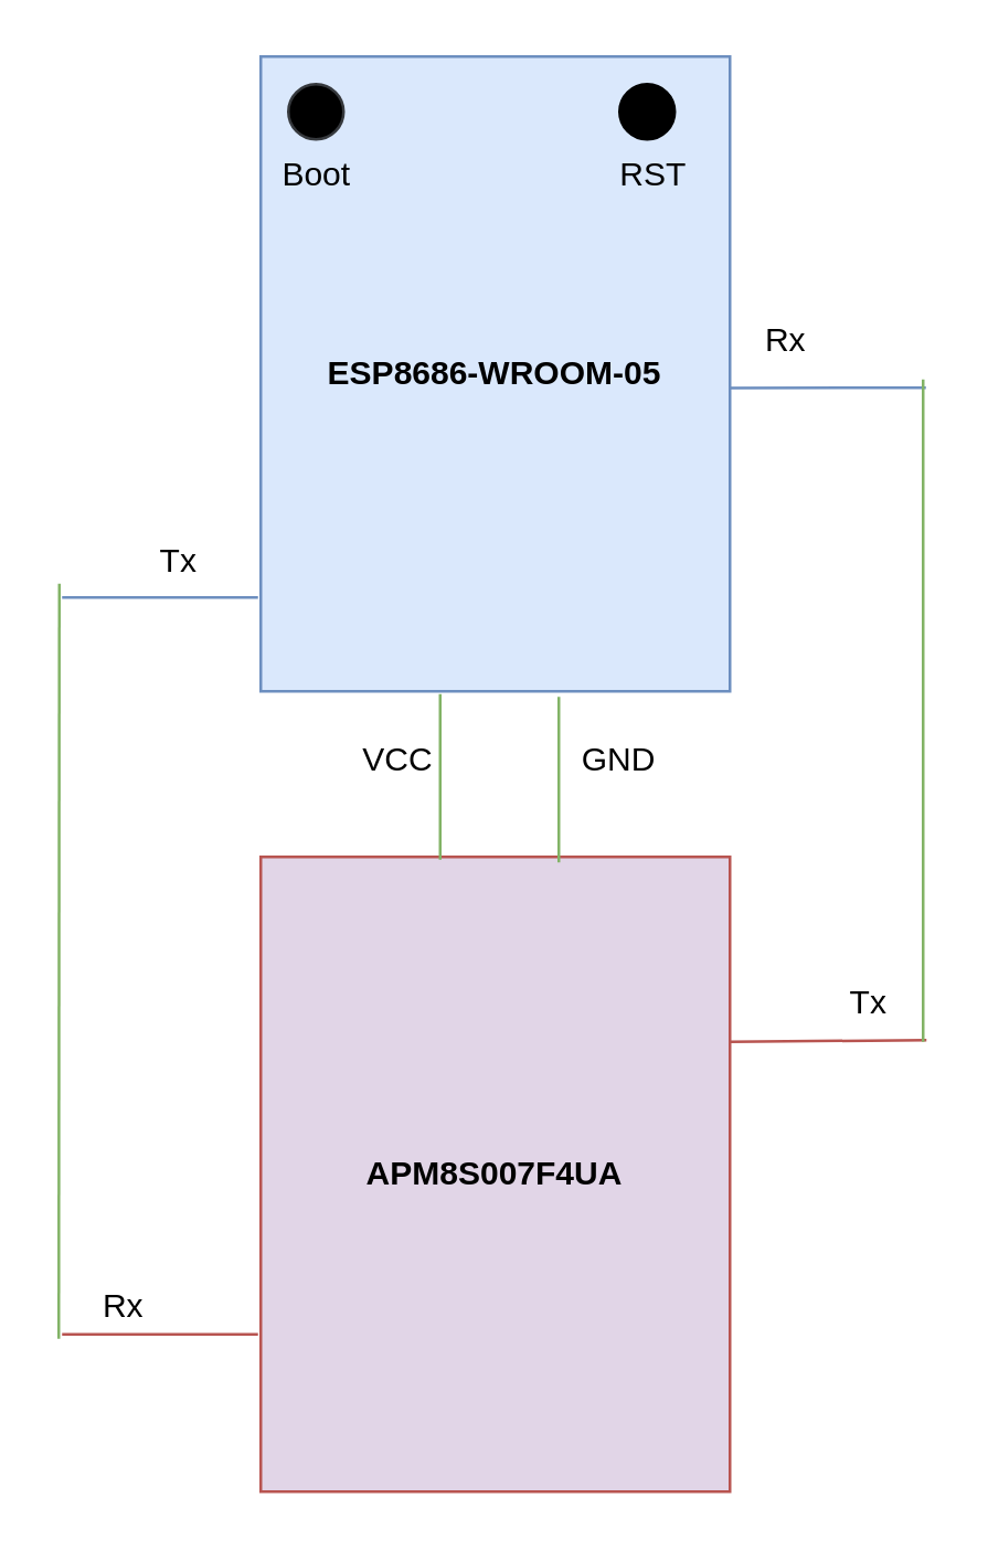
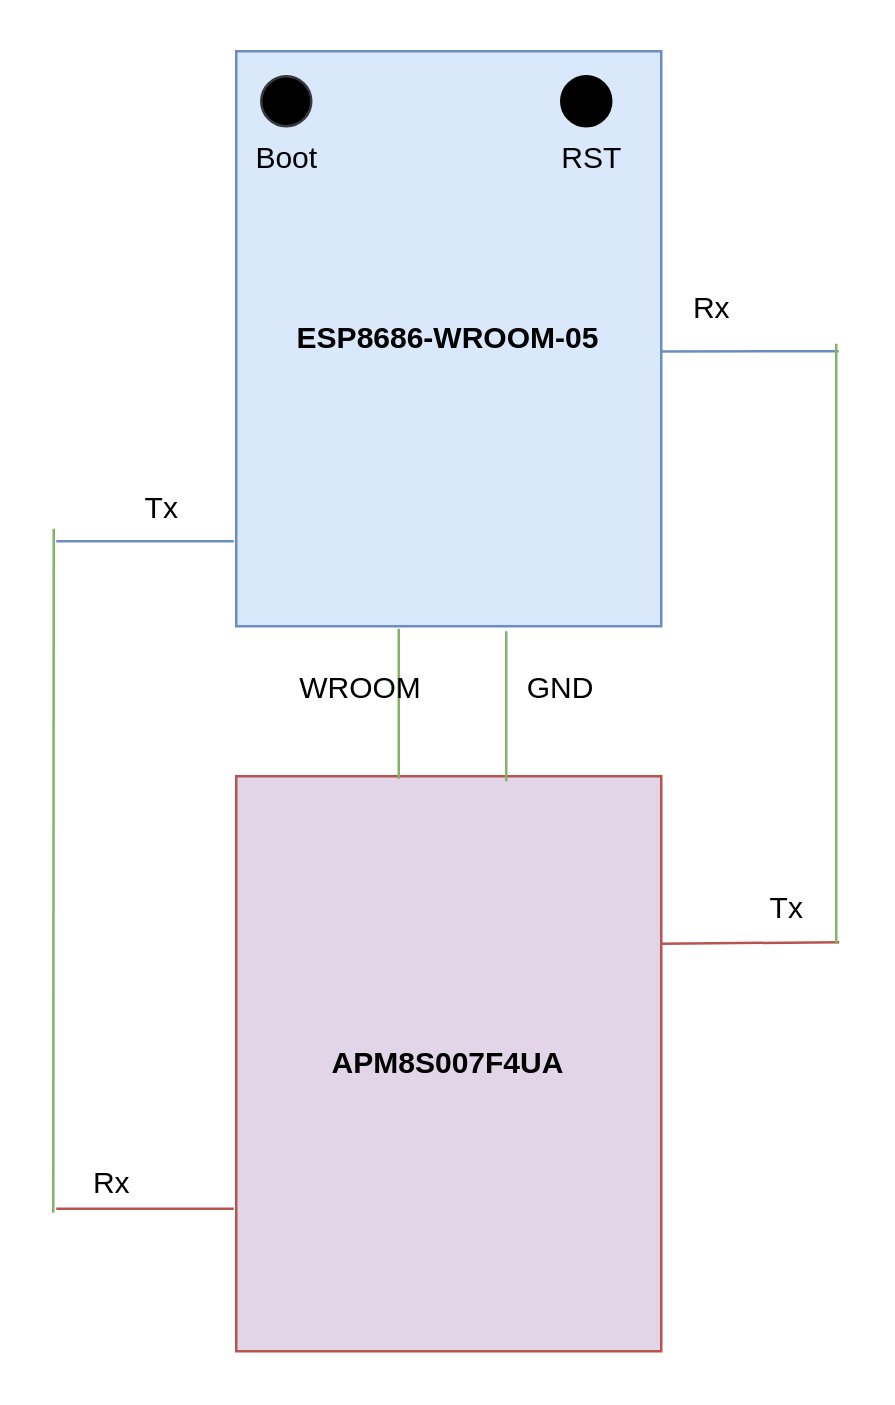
  <mxCell id="0" />
  <mxCell id="1" parent="0" />
  <mxCell id="2" value="&lt;b&gt;ESP8686-WROOM-05&lt;/b&gt;" style="rounded=0;whiteSpace=wrap;html=1;fillColor=#dae8fc;strokeColor=#6c8ebf;" vertex="1" parent="1"><mxGeometry x="94" y="20" width="170" height="230" as="geometry" /></mxCell>
  <mxCell id="3" value="" style="ellipse;whiteSpace=wrap;html=1;aspect=fixed;strokeColor=#36393d;fillColor=#000000;" vertex="1" parent="1"><mxGeometry x="104" y="30" width="20" height="20" as="geometry" /></mxCell>
  <mxCell id="4" value="" style="ellipse;whiteSpace=wrap;html=1;aspect=fixed;strokeColor=default;fillColor=#000000;" vertex="1" parent="1"><mxGeometry x="224" y="30" width="20" height="20" as="geometry" /></mxCell>
  <mxCell id="5" value="Boot" style="text;html=1;align=center;verticalAlign=middle;whiteSpace=wrap;rounded=0;" vertex="1" parent="1"><mxGeometry x="76.5" y="53" width="75" height="20" as="geometry" /></mxCell>
  <mxCell id="6" value="RST" style="text;html=1;align=center;verticalAlign=middle;whiteSpace=wrap;rounded=0;" vertex="1" parent="1"><mxGeometry x="198.5" y="53" width="75" height="20" as="geometry" /></mxCell>
  <mxCell id="7" value="&lt;b&gt;APM8S007F4UA&lt;/b&gt;" style="rounded=0;whiteSpace=wrap;html=1;fillColor=#e1d5e7;strokeColor=#b85450;" vertex="1" parent="1"><mxGeometry x="94" y="310" width="170" height="230" as="geometry" /></mxCell>
  <mxCell id="8" value="" style="endArrow=none;html=1;rounded=0;fillColor=#d5e8d4;strokeColor=#82b366;" edge="1" parent="1"><mxGeometry width="50" height="50" relative="1" as="geometry"><mxPoint x="159" y="311" as="sourcePoint" /><mxPoint x="159" y="251" as="targetPoint" /></mxGeometry></mxCell>
  <mxCell id="9" value="" style="endArrow=none;html=1;rounded=0;fillColor=#d5e8d4;strokeColor=#82b366;" edge="1" parent="1"><mxGeometry width="50" height="50" relative="1" as="geometry"><mxPoint x="202" y="312" as="sourcePoint" /><mxPoint x="202" y="252" as="targetPoint" /></mxGeometry></mxCell>
- <mxCell id="10" value="VCC" style="text;html=1;align=center;verticalAlign=middle;whiteSpace=wrap;rounded=0;" vertex="1" parent="1"><mxGeometry x="114" y="260" width="60" height="30" as="geometry" /></mxCell>
+ <mxCell id="10" value="WROOM" style="text;html=1;align=center;verticalAlign=middle;whiteSpace=wrap;rounded=0;" vertex="1" parent="1"><mxGeometry x="114" y="260" width="60" height="30" as="geometry" /></mxCell>
  <mxCell id="11" value="GND" style="text;html=1;align=center;verticalAlign=middle;whiteSpace=wrap;rounded=0;" vertex="1" parent="1"><mxGeometry x="194" y="260" width="60" height="30" as="geometry" /></mxCell>
  <mxCell id="12" value="Rx" style="text;html=1;align=center;verticalAlign=middle;resizable=0;points=[];autosize=1;strokeColor=none;fillColor=none;" vertex="1" parent="1"><mxGeometry x="264" y="108" width="40" height="30" as="geometry" /></mxCell>
  <mxCell id="13" value="Tx" style="text;html=1;align=center;verticalAlign=middle;resizable=0;points=[];autosize=1;strokeColor=none;fillColor=none;" vertex="1" parent="1"><mxGeometry x="44" y="188" width="40" height="30" as="geometry" /></mxCell>
  <mxCell id="14" value="Tx" style="text;html=1;align=center;verticalAlign=middle;resizable=0;points=[];autosize=1;strokeColor=none;fillColor=none;" vertex="1" parent="1"><mxGeometry x="294" y="348" width="40" height="30" as="geometry" /></mxCell>
  <mxCell id="15" value="Rx" style="text;html=1;align=center;verticalAlign=middle;resizable=0;points=[];autosize=1;strokeColor=none;fillColor=none;" vertex="1" parent="1"><mxGeometry x="24" y="458" width="40" height="30" as="geometry" /></mxCell>
  <mxCell id="16" value="" style="endArrow=none;html=1;rounded=0;entryX=1.03;entryY=0.713;entryDx=0;entryDy=0;entryPerimeter=0;fillColor=#f8cecc;strokeColor=#b85450;" edge="1" parent="1"><mxGeometry width="50" height="50" relative="1" as="geometry"><mxPoint x="264" y="377" as="sourcePoint" /><mxPoint x="335.2" y="376.39" as="targetPoint" /></mxGeometry></mxCell>
  <mxCell id="17" value="" style="endArrow=none;html=1;rounded=0;exitX=1;exitY=0.522;exitDx=0;exitDy=0;exitPerimeter=0;fillColor=#dae8fc;strokeColor=#6c8ebf;" edge="1" parent="1" source="2"><mxGeometry width="50" height="50" relative="1" as="geometry"><mxPoint x="264" y="134" as="sourcePoint" /><mxPoint x="335" y="140" as="targetPoint" /></mxGeometry></mxCell>
  <mxCell id="18" value="" style="endArrow=none;html=1;rounded=0;fillColor=#d5e8d4;strokeColor=#82b366;" edge="1" parent="1"><mxGeometry width="50" height="50" relative="1" as="geometry"><mxPoint x="334" y="377" as="sourcePoint" /><mxPoint x="334" y="137" as="targetPoint" /></mxGeometry></mxCell>
  <mxCell id="19" value="" style="endArrow=none;html=1;rounded=0;exitX=1;exitY=0.522;exitDx=0;exitDy=0;exitPerimeter=0;fillColor=#dae8fc;strokeColor=#6c8ebf;" edge="1" parent="1"><mxGeometry width="50" height="50" relative="1" as="geometry"><mxPoint x="22" y="216" as="sourcePoint" /><mxPoint x="93" y="216" as="targetPoint" /></mxGeometry></mxCell>
  <mxCell id="20" value="" style="endArrow=none;html=1;rounded=0;exitX=1;exitY=0.522;exitDx=0;exitDy=0;exitPerimeter=0;fillColor=#f8cecc;strokeColor=#b85450;" edge="1" parent="1"><mxGeometry width="50" height="50" relative="1" as="geometry"><mxPoint x="22" y="483" as="sourcePoint" /><mxPoint x="93" y="483" as="targetPoint" /></mxGeometry></mxCell>
  <mxCell id="21" value="" style="endArrow=none;html=1;rounded=0;exitX=-0.08;exitY=0.753;exitDx=0;exitDy=0;exitPerimeter=0;fillColor=#d5e8d4;strokeColor=#82b366;" edge="1" parent="1"><mxGeometry width="50" height="50" relative="1" as="geometry"><mxPoint x="20.8" y="484.59" as="sourcePoint" /><mxPoint x="21" y="211" as="targetPoint" /></mxGeometry></mxCell>
